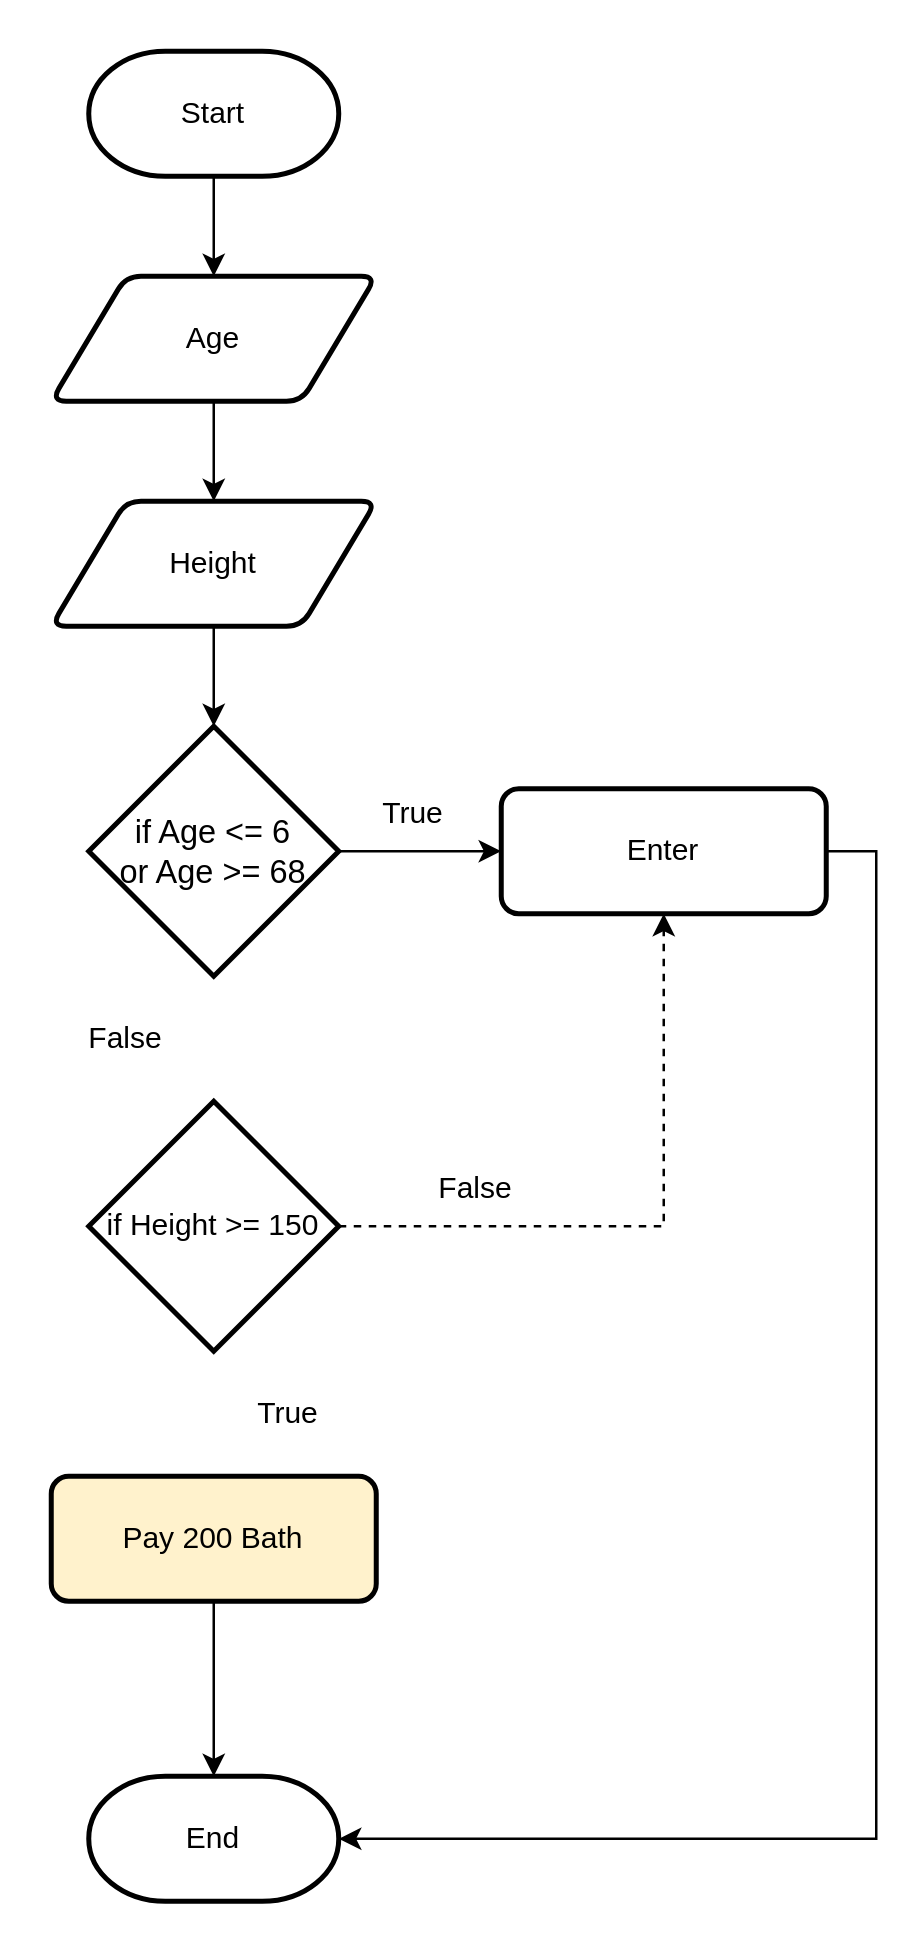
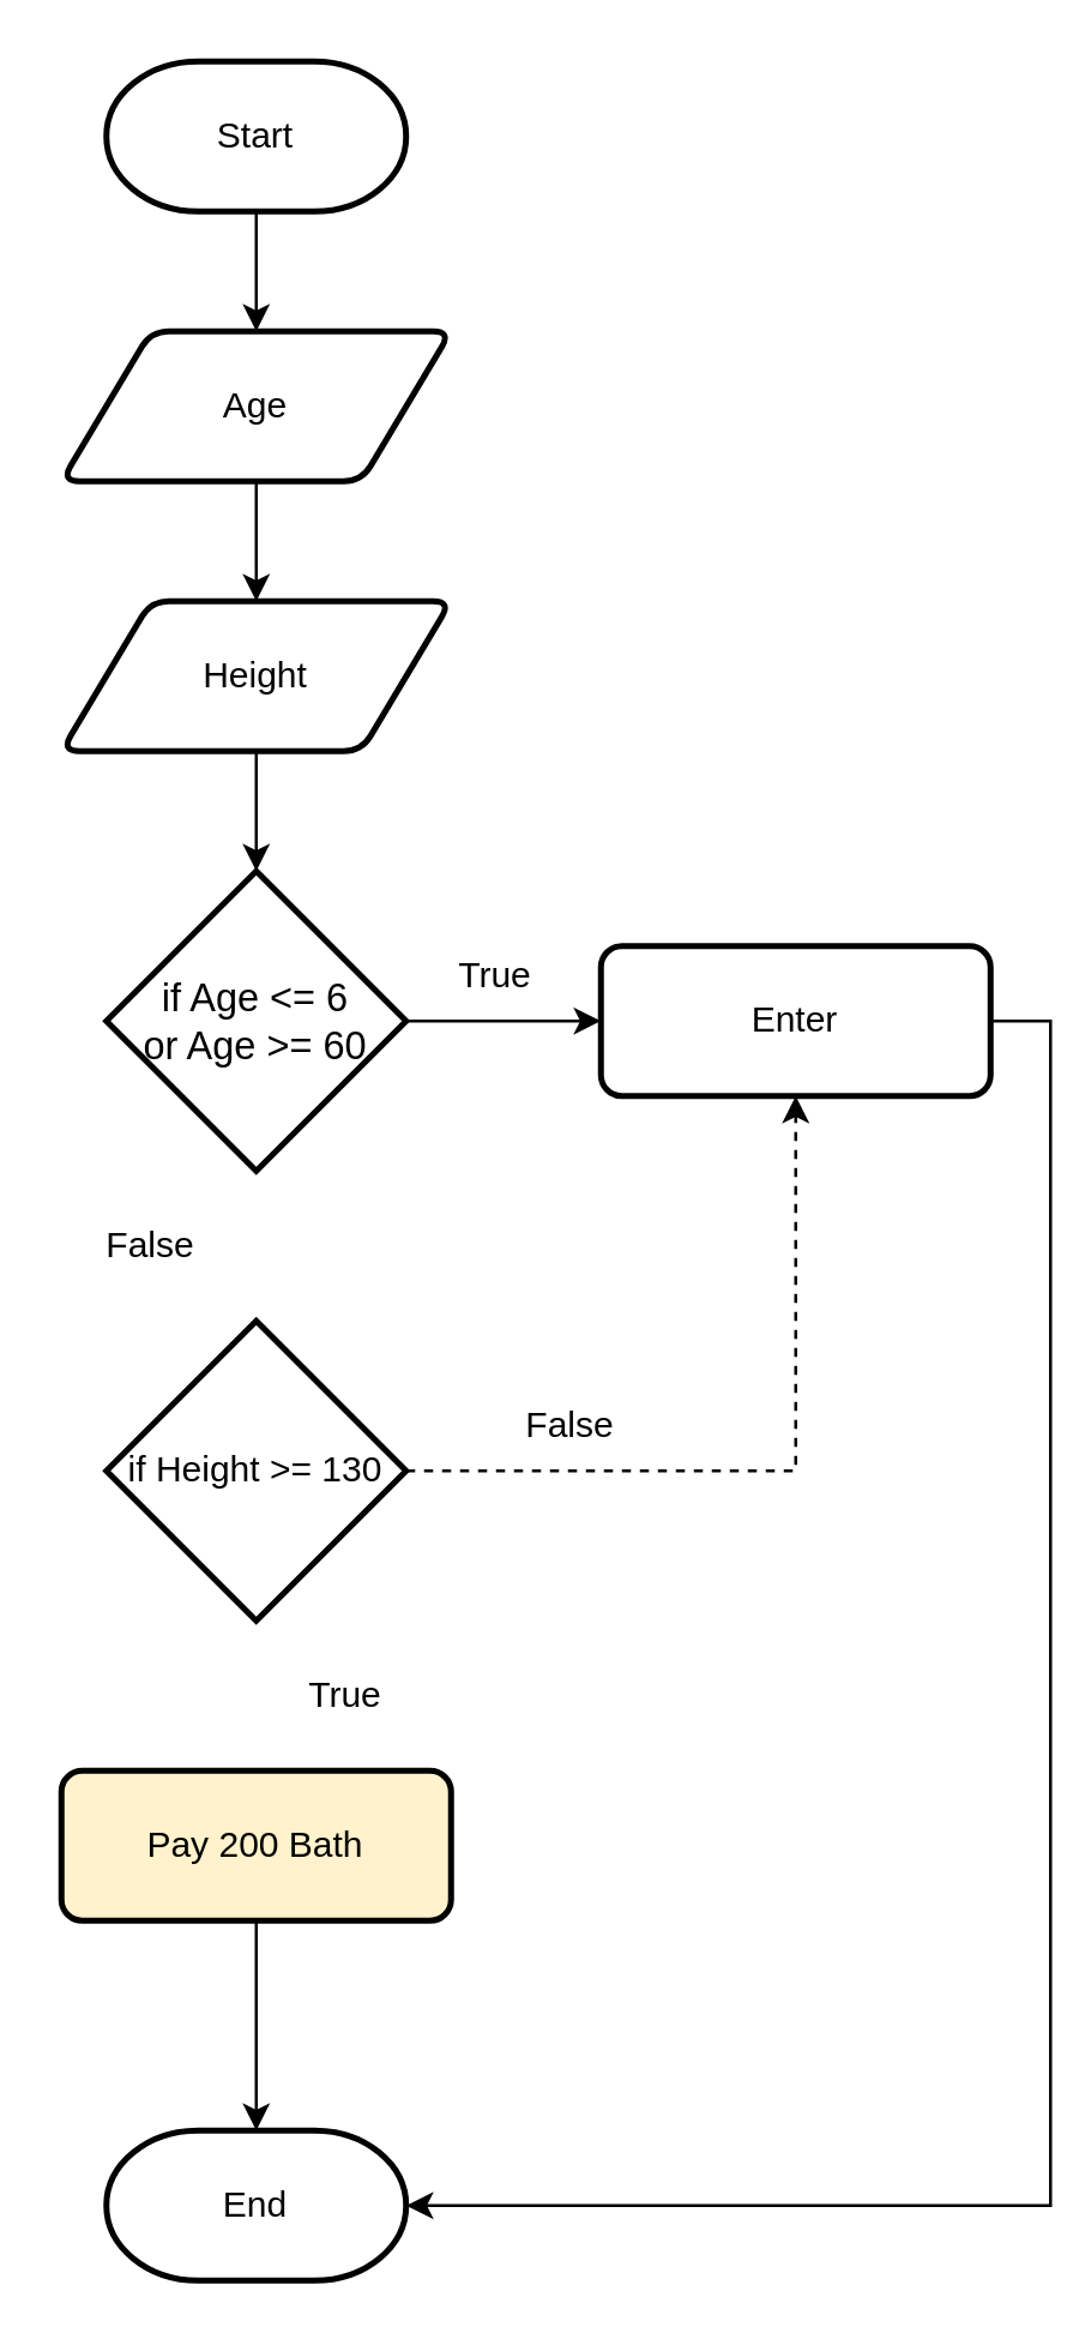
  <mxCell id="0" />
  <mxCell id="1" parent="0" />
  <mxCell id="2" style="edgeStyle=orthogonalEdgeStyle;rounded=0;orthogonalLoop=1;jettySize=auto;html=1;entryX=0.5;entryY=0;entryDx=0;entryDy=0;labelBackgroundColor=none;fontColor=default;" parent="1" source="3" target="5" edge="1"><mxGeometry relative="1" as="geometry" /></mxCell>
  <mxCell id="3" value="Start" style="strokeWidth=2;html=1;shape=mxgraph.flowchart.terminator;whiteSpace=wrap;labelBackgroundColor=none;" parent="1" vertex="1"><mxGeometry x="35" y="20" width="100" height="50" as="geometry" /></mxCell>
  <mxCell id="4" style="edgeStyle=orthogonalEdgeStyle;rounded=0;orthogonalLoop=1;jettySize=auto;html=1;entryX=0.5;entryY=0;entryDx=0;entryDy=0;labelBackgroundColor=none;fontColor=default;" parent="1" source="5" target="7" edge="1"><mxGeometry relative="1" as="geometry" /></mxCell>
  <mxCell id="5" value="Age" style="shape=parallelogram;html=1;strokeWidth=2;perimeter=parallelogramPerimeter;whiteSpace=wrap;rounded=1;arcSize=12;size=0.23;labelBackgroundColor=none;" parent="1" vertex="1"><mxGeometry x="20" y="110" width="130" height="50" as="geometry" /></mxCell>
  <mxCell id="6" value="" style="edgeStyle=orthogonalEdgeStyle;rounded=0;orthogonalLoop=1;jettySize=auto;html=1;labelBackgroundColor=none;fontColor=default;" parent="1" source="7" target="9" edge="1"><mxGeometry relative="1" as="geometry" /></mxCell>
  <mxCell id="7" value="Height" style="shape=parallelogram;html=1;strokeWidth=2;perimeter=parallelogramPerimeter;whiteSpace=wrap;rounded=1;arcSize=12;size=0.23;labelBackgroundColor=none;" parent="1" vertex="1"><mxGeometry x="20" y="200" width="130" height="50" as="geometry" /></mxCell>
  <mxCell id="8" value="" style="edgeStyle=orthogonalEdgeStyle;rounded=0;orthogonalLoop=1;jettySize=auto;html=1;labelBackgroundColor=none;fontColor=default;" parent="1" source="9" target="11" edge="1"><mxGeometry relative="1" as="geometry" /></mxCell>
- <mxCell id="9" value="if Age &amp;lt;= 6&lt;br&gt;or Age &amp;gt;= 68" style="strokeWidth=2;html=1;shape=mxgraph.flowchart.decision;whiteSpace=wrap;fontSize=13;labelBackgroundColor=none;" parent="1" vertex="1"><mxGeometry x="35" y="290" width="100" height="100" as="geometry" /></mxCell>
+ <mxCell id="9" value="if Age &amp;lt;= 6&lt;br&gt;or Age &amp;gt;= 60" style="strokeWidth=2;html=1;shape=mxgraph.flowchart.decision;whiteSpace=wrap;fontSize=13;labelBackgroundColor=none;" parent="1" vertex="1"><mxGeometry x="35" y="290" width="100" height="100" as="geometry" /></mxCell>
  <mxCell id="10" style="edgeStyle=orthogonalEdgeStyle;rounded=0;orthogonalLoop=1;jettySize=auto;html=1;exitX=1;exitY=0.5;exitDx=0;exitDy=0;entryX=1;entryY=0.5;entryDx=0;entryDy=0;entryPerimeter=0;" parent="1" source="11" target="20" edge="1"><mxGeometry relative="1" as="geometry" /></mxCell>
  <mxCell id="11" value="Enter" style="rounded=1;whiteSpace=wrap;html=1;absoluteArcSize=1;arcSize=14;strokeWidth=2;labelBackgroundColor=none;" parent="1" vertex="1"><mxGeometry x="200" y="315" width="130" height="50" as="geometry" /></mxCell>
  <mxCell id="12" value="True" style="text;html=1;strokeColor=none;fillColor=none;align=center;verticalAlign=middle;whiteSpace=wrap;rounded=0;labelBackgroundColor=none;" parent="1" vertex="1"><mxGeometry x="135" y="310" width="60" height="30" as="geometry" /></mxCell>
  <mxCell id="13" value="False" style="text;html=1;strokeColor=none;fillColor=none;align=center;verticalAlign=middle;whiteSpace=wrap;rounded=0;labelBackgroundColor=none;" parent="1" vertex="1"><mxGeometry x="20" y="400" width="60" height="30" as="geometry" /></mxCell>
  <mxCell id="14" style="edgeStyle=orthogonalEdgeStyle;rounded=0;orthogonalLoop=1;jettySize=auto;html=1;entryX=0.5;entryY=1;entryDx=0;entryDy=0;labelBackgroundColor=none;fontColor=default;dashed=1;" parent="1" source="15" target="11" edge="1"><mxGeometry relative="1" as="geometry" /></mxCell>
- <mxCell id="15" value="if Height &amp;gt;= 150" style="strokeWidth=2;html=1;shape=mxgraph.flowchart.decision;whiteSpace=wrap;fontSize=12;labelBackgroundColor=none;" parent="1" vertex="1"><mxGeometry x="35" y="440" width="100" height="100" as="geometry" /></mxCell>
+ <mxCell id="15" value="if Height &amp;gt;= 130" style="strokeWidth=2;html=1;shape=mxgraph.flowchart.decision;whiteSpace=wrap;fontSize=12;labelBackgroundColor=none;" parent="1" vertex="1"><mxGeometry x="35" y="440" width="100" height="100" as="geometry" /></mxCell>
  <mxCell id="16" value="False" style="text;html=1;strokeColor=none;fillColor=none;align=center;verticalAlign=middle;whiteSpace=wrap;rounded=0;labelBackgroundColor=none;" parent="1" vertex="1"><mxGeometry x="160" y="460" width="60" height="30" as="geometry" /></mxCell>
  <mxCell id="17" style="edgeStyle=orthogonalEdgeStyle;rounded=0;orthogonalLoop=1;jettySize=auto;html=1;entryX=0.5;entryY=0;entryDx=0;entryDy=0;entryPerimeter=0;" parent="1" source="18" target="20" edge="1"><mxGeometry relative="1" as="geometry" /></mxCell>
  <mxCell id="18" value="Pay 200 Bath" style="rounded=1;whiteSpace=wrap;html=1;absoluteArcSize=1;arcSize=14;strokeWidth=2;labelBackgroundColor=none;fillColor=#fff2cc;" parent="1" vertex="1"><mxGeometry x="20" y="590" width="130" height="50" as="geometry" /></mxCell>
  <mxCell id="19" value="True" style="text;html=1;strokeColor=none;fillColor=none;align=center;verticalAlign=middle;whiteSpace=wrap;rounded=0;labelBackgroundColor=none;" parent="1" vertex="1"><mxGeometry x="85" y="550" width="60" height="30" as="geometry" /></mxCell>
  <mxCell id="20" value="End" style="strokeWidth=2;html=1;shape=mxgraph.flowchart.terminator;whiteSpace=wrap;labelBackgroundColor=none;" parent="1" vertex="1"><mxGeometry x="35" y="710" width="100" height="50" as="geometry" /></mxCell>
